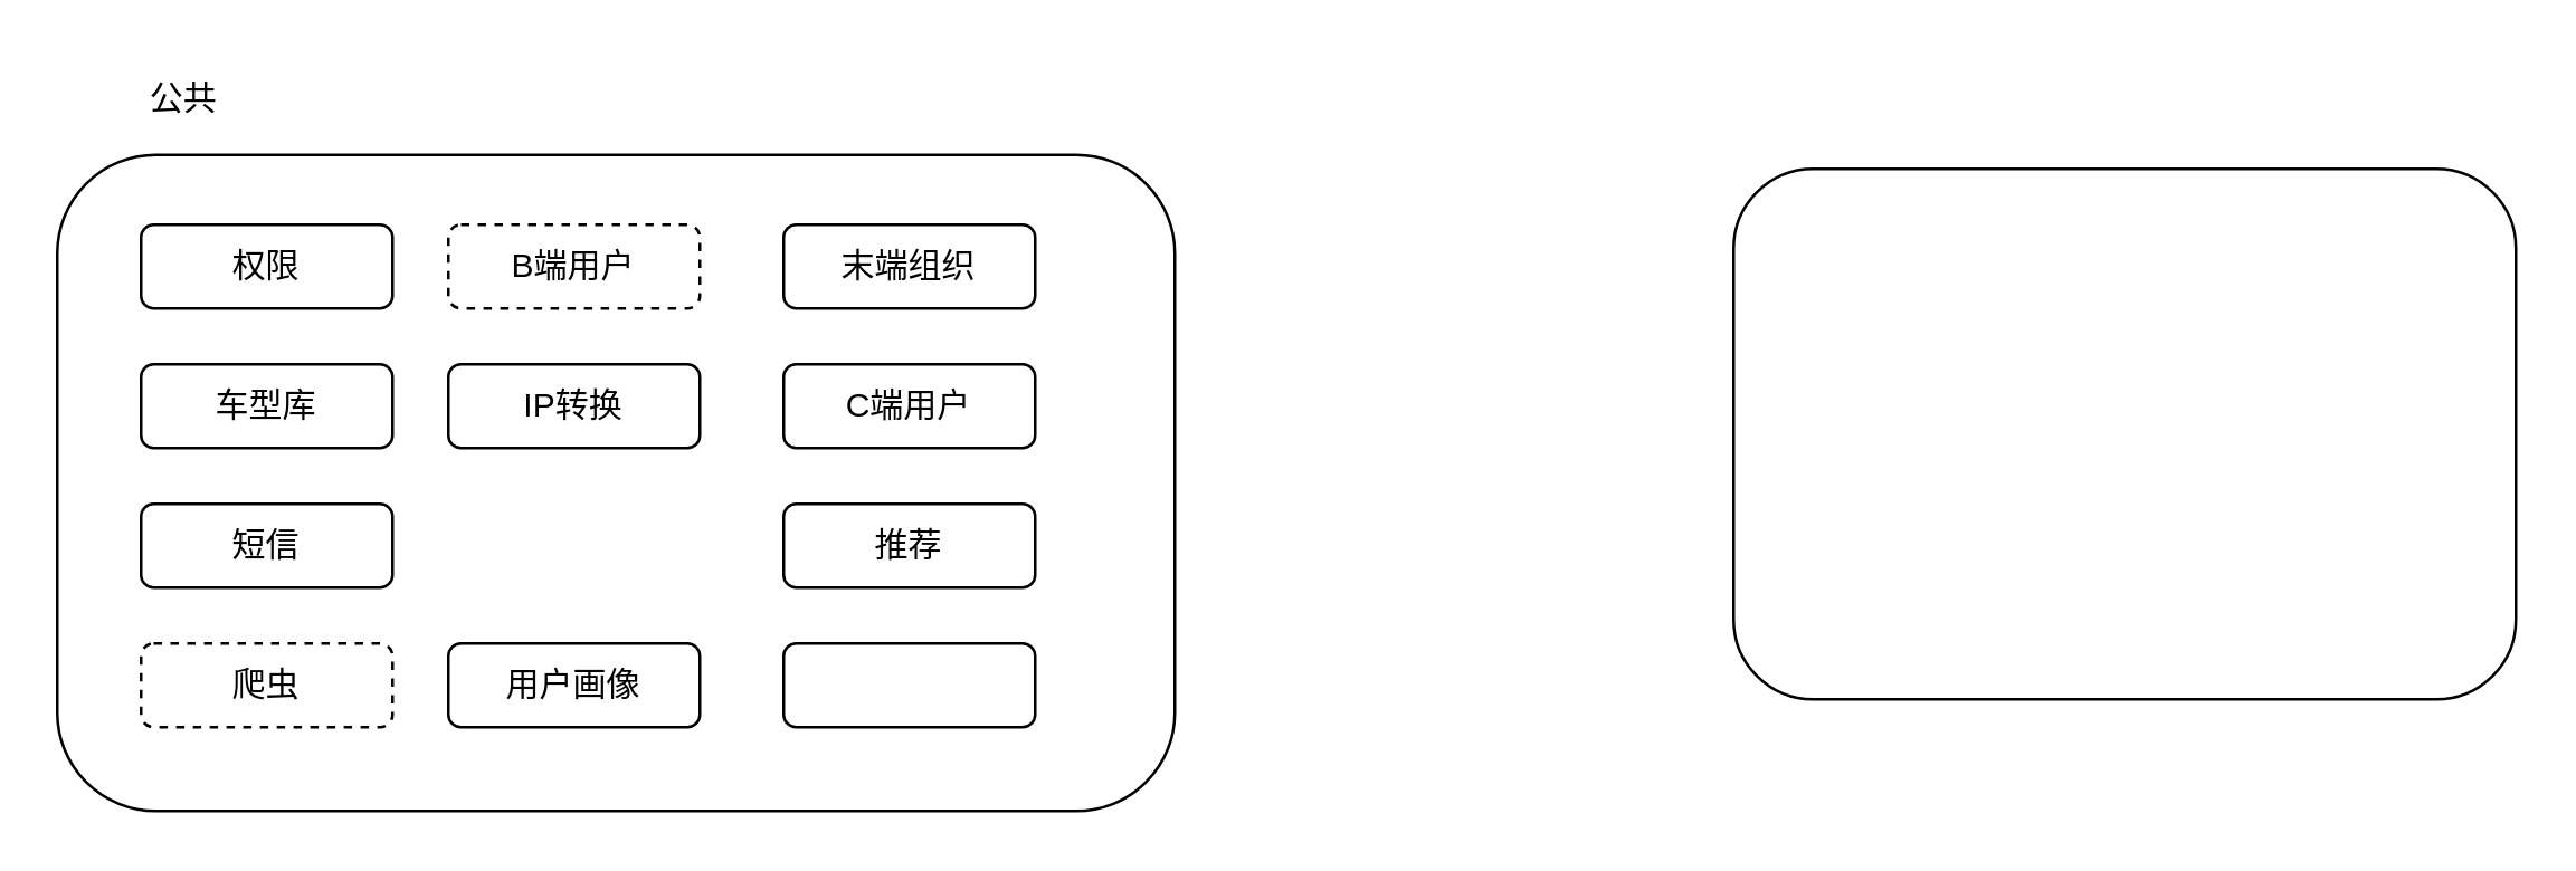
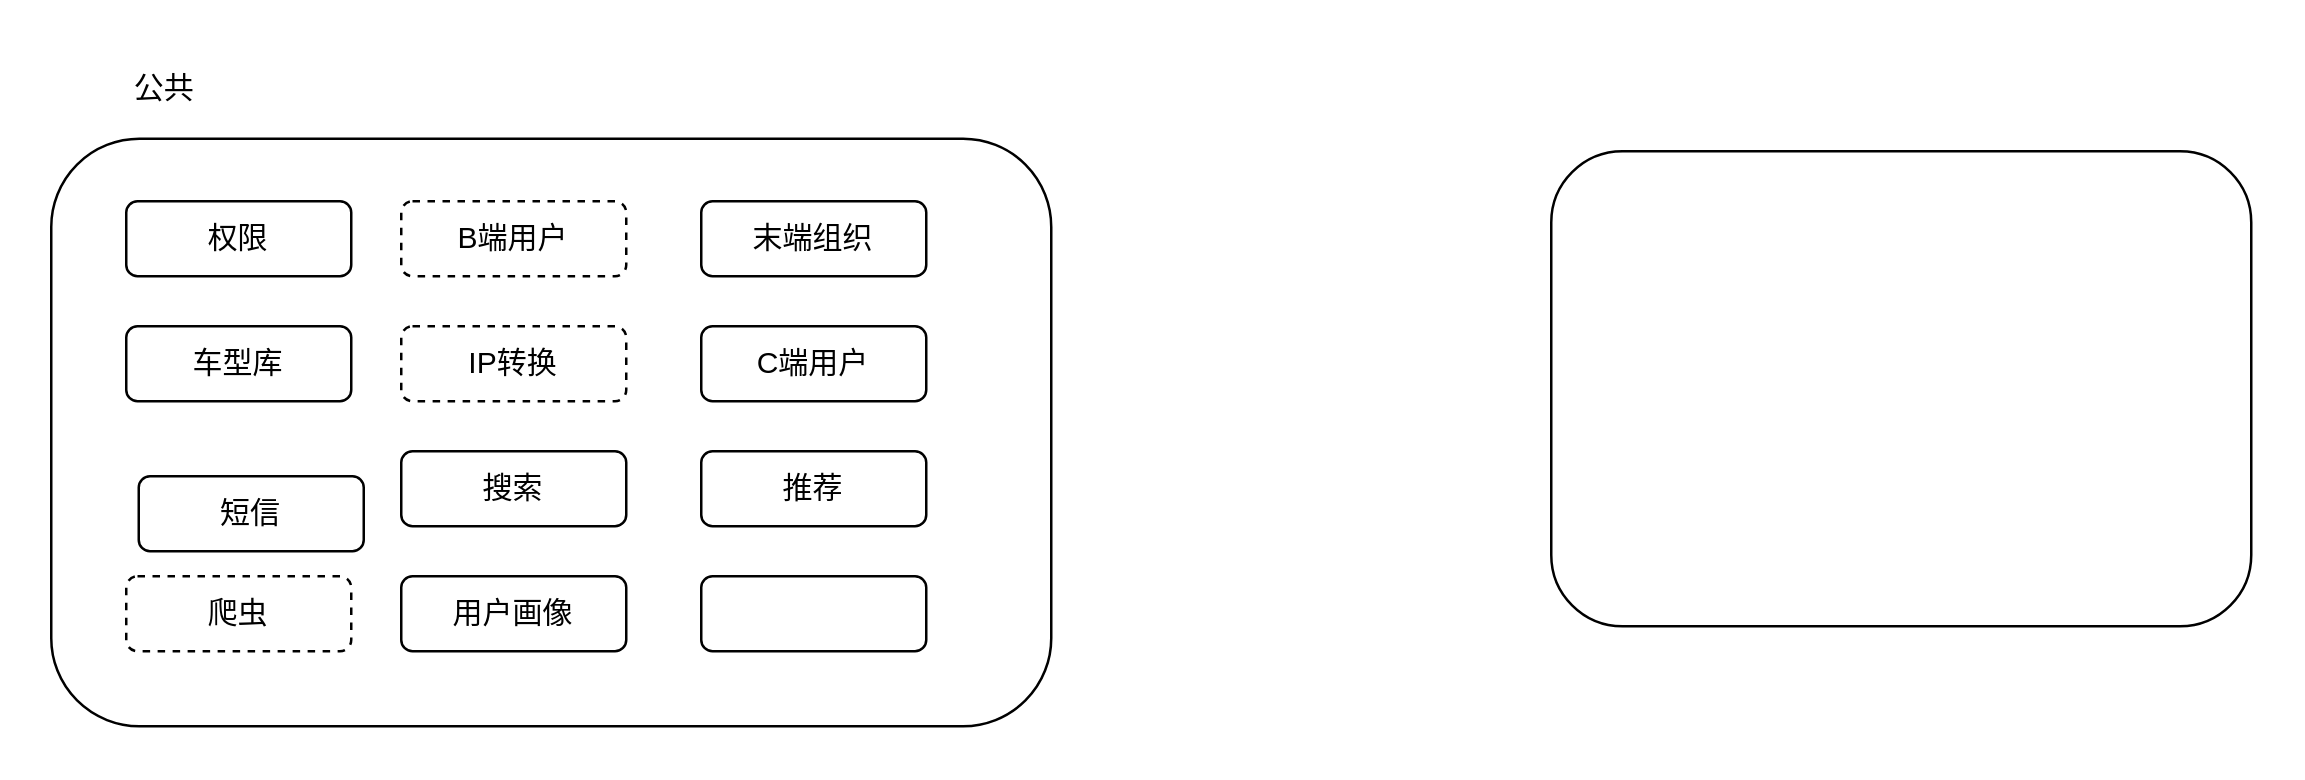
  <mxCell id="0" />
  <mxCell id="1" parent="0" />
  <mxCell id="2" value="" style="rounded=1;whiteSpace=wrap;html=1;" vertex="1" parent="1"><mxGeometry x="20" y="55" width="400" height="235" as="geometry" /></mxCell>
  <mxCell id="3" value="公共" style="text;html=1;align=center;verticalAlign=middle;resizable=0;points=[];autosize=1;strokeColor=none;fillColor=none;" vertex="1" parent="1"><mxGeometry x="40" y="20" width="50" height="30" as="geometry" /></mxCell>
  <mxCell id="4" value="" style="rounded=1;whiteSpace=wrap;html=1;" vertex="1" parent="1"><mxGeometry x="620" y="60" width="280" height="190" as="geometry" /></mxCell>
  <mxCell id="5" value="权限" style="rounded=1;whiteSpace=wrap;html=1;" vertex="1" parent="1"><mxGeometry x="50" y="80" width="90" height="30" as="geometry" /></mxCell>
  <mxCell id="6" value="B端用户" style="rounded=1;whiteSpace=wrap;html=1;dashed=1;" vertex="1" parent="1"><mxGeometry x="160" y="80" width="90" height="30" as="geometry" /></mxCell>
  <mxCell id="7" value="末端组织" style="rounded=1;whiteSpace=wrap;html=1;" vertex="1" parent="1"><mxGeometry x="280" y="80" width="90" height="30" as="geometry" /></mxCell>
  <mxCell id="8" value="车型库" style="rounded=1;whiteSpace=wrap;html=1;" vertex="1" parent="1"><mxGeometry x="50" y="130" width="90" height="30" as="geometry" /></mxCell>
- <mxCell id="9" value="IP转换" style="rounded=1;whiteSpace=wrap;html=1;" vertex="1" parent="1"><mxGeometry x="160" y="130" width="90" height="30" as="geometry" /></mxCell>
+ <mxCell id="9" value="IP转换" style="rounded=1;whiteSpace=wrap;html=1;dashed=1;" vertex="1" parent="1"><mxGeometry x="160" y="130" width="90" height="30" as="geometry" /></mxCell>
  <mxCell id="10" value="C端用户" style="rounded=1;whiteSpace=wrap;html=1;" vertex="1" parent="1"><mxGeometry x="280" y="130" width="90" height="30" as="geometry" /></mxCell>
- <mxCell id="11" value="短信" style="rounded=1;whiteSpace=wrap;html=1;" vertex="1" parent="1"><mxGeometry x="50" y="180" width="90" height="30" as="geometry" /></mxCell>
+ <mxCell id="11" value="短信" style="rounded=1;whiteSpace=wrap;html=1;" vertex="1" parent="1"><mxGeometry x="55" y="190" width="90" height="30" as="geometry" /></mxCell>
+ <mxCell id="12" value="搜索" style="rounded=1;whiteSpace=wrap;html=1;" vertex="1" parent="1"><mxGeometry x="160" y="180" width="90" height="30" as="geometry" /></mxCell>
  <mxCell id="13" value="推荐" style="rounded=1;whiteSpace=wrap;html=1;" vertex="1" parent="1"><mxGeometry x="280" y="180" width="90" height="30" as="geometry" /></mxCell>
  <mxCell id="14" value="爬虫" style="rounded=1;whiteSpace=wrap;html=1;dashed=1;" vertex="1" parent="1"><mxGeometry x="50" y="230" width="90" height="30" as="geometry" /></mxCell>
  <mxCell id="15" value="用户画像" style="rounded=1;whiteSpace=wrap;html=1;" vertex="1" parent="1"><mxGeometry x="160" y="230" width="90" height="30" as="geometry" /></mxCell>
  <mxCell id="16" value="" style="rounded=1;whiteSpace=wrap;html=1;" vertex="1" parent="1"><mxGeometry x="280" y="230" width="90" height="30" as="geometry" /></mxCell>
